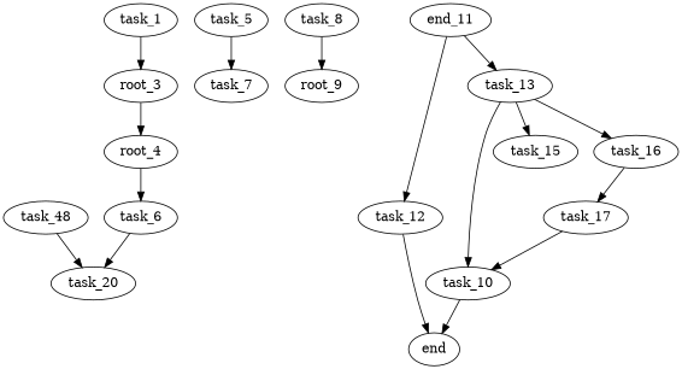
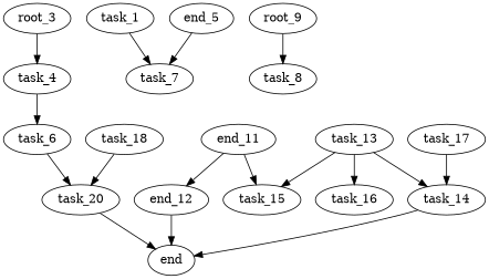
  digraph {
    n1 [label=root_3]
    task_1
-   task_4 [label=root_4]
+   task_4
    task_6
-   task_5
+   task_5 [label=end_5]
    task_7
    task_20
    n8 [label=root_9]
    task_8
    n10 [label=end_11]
-   task_12
+   task_12 [label=end_12]
    task_13
    end
-   task_14 [label=task_10]
+   task_14
    task_15
    task_16
    task_17
-   task_18 [label=task_48]
+   task_18
    n1 -> task_4
-   task_1 -> n1
+   task_1 -> task_7
    task_4 -> task_6
    task_6 -> task_20
    task_5 -> task_7
-   task_8 -> n8
+   task_20 -> end
+   n8 -> task_8
    n10 -> task_12
-   n10 -> task_13
+   n10 -> task_15
    task_12 -> end
    task_13 -> task_14
    task_13 -> task_15
    task_13 -> task_16
    task_14 -> end
-   task_16 -> task_17
    task_17 -> task_14
    task_18 -> task_20
  }
